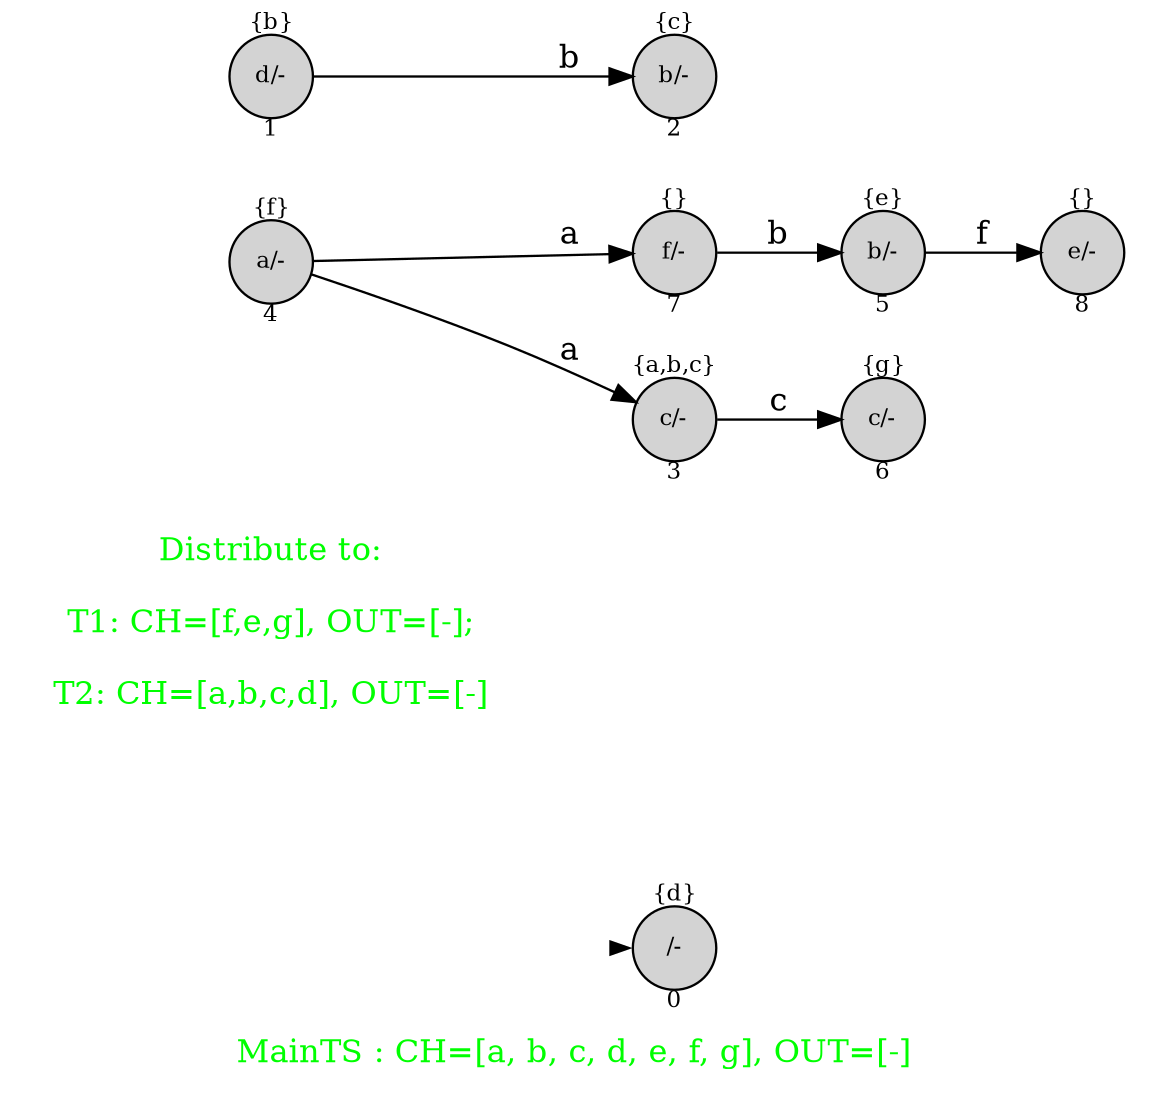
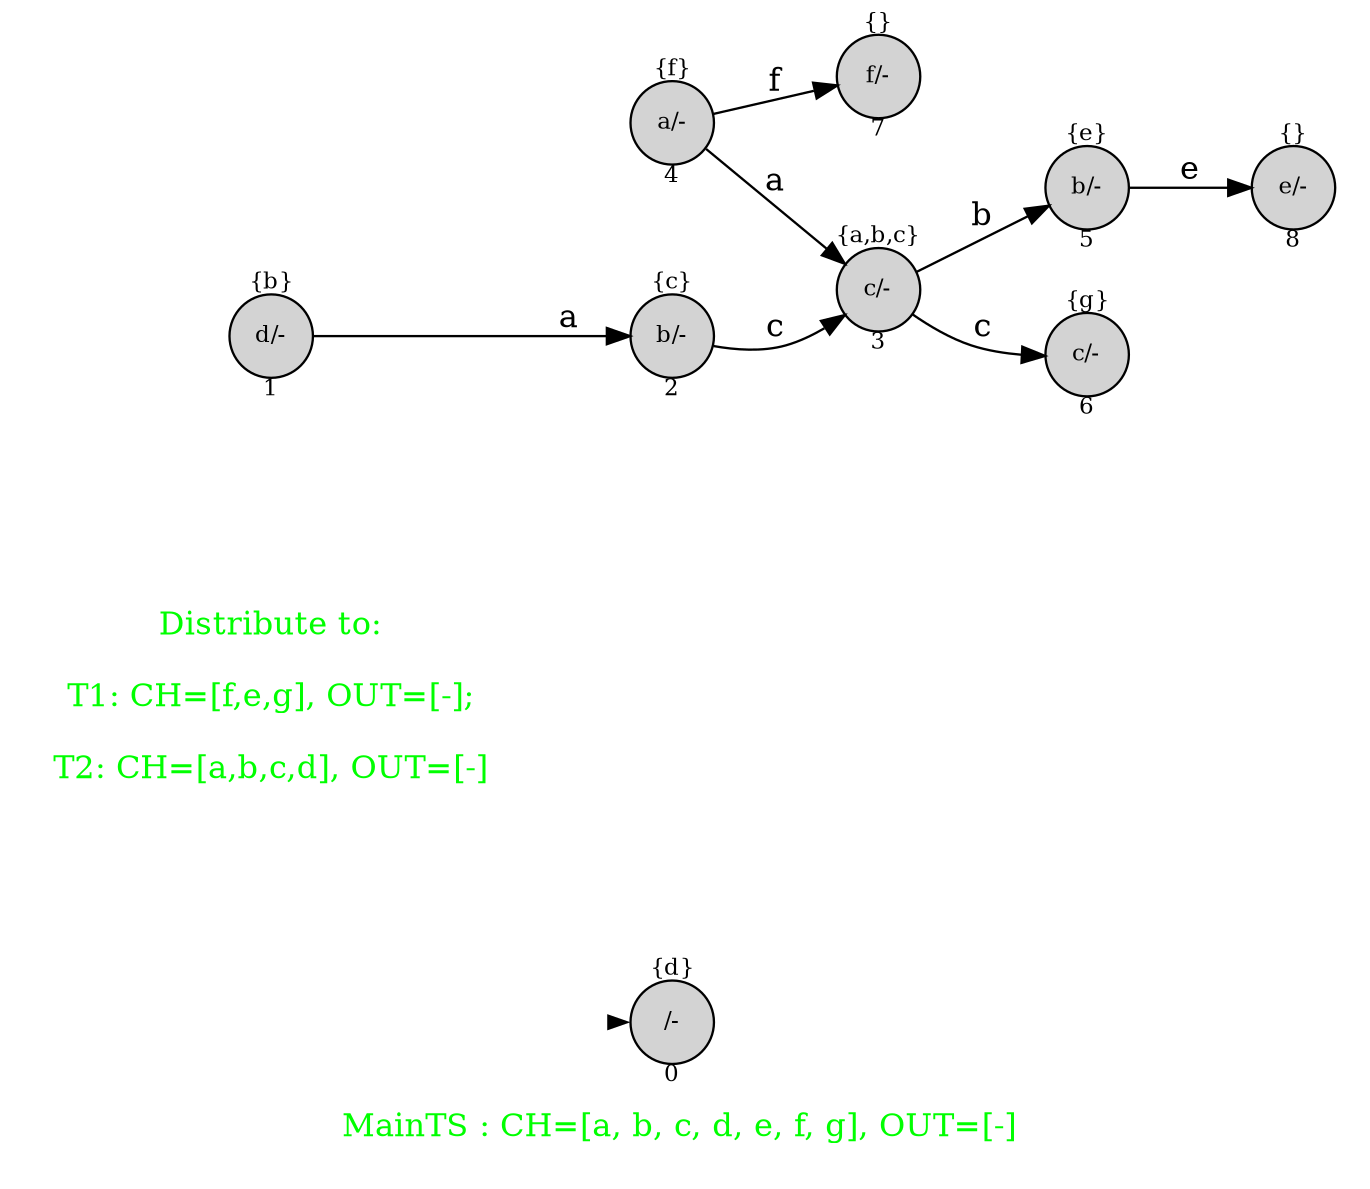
  digraph {
    fontcolor=green
    fontname="DejaVu Serif"
    fontsize=14
    label="\nMainTS : CH=[a, b, c, d, e, f, g], OUT=[-] "
    nodesep=0.5
    rankdir=LR
    ranksep=0.6
    node [fixedsize=true fontname="DejaVu Serif" fontsize=10 shape=circle style=filled]
    edge [fontname="DejaVu Serif"]
    init [shape=point style=invis]
    n2 [label="{d}\n\n/-\n\n0"]
    n3 [fixedsize=false fontcolor=green fontsize=14 label="Distribute to:\n\nT1: CH=[f,e,g], OUT=[-];\n\nT2: CH=[a,b,c,d], OUT=[-]" peripheries=0 shape=square style=""]
    n4 [label="{f}\n\na/-\n\n4"]
    n5 [label="{}\n\nf/-\n\n7"]
    n6 [label="{a,b,c}\n\nc/-\n\n3"]
    n7 [label="{}\n\ne/-\n\n8"]
    n8 [label="{e}\n\nb/-\n\n5"]
    n9 [label="{g}\n\nc/-\n\n6"]
    n10 [label="{c}\n\nb/-\n\n2"]
    n11 [label="{b}\n\nd/-\n\n1"]
    init -> n2 [penwidth=0]
-   n4 -> n5 [label=a]
+   n4 -> n5 [label=f]
    n4 -> n6 [label=a]
-   n5 -> n8 [label=b]
+   n6 -> n8 [label=b]
    n6 -> n9 [label=c]
-   n8 -> n7 [label=f]
-   n11 -> n10 [label=b]
+   n8 -> n7 [label=e]
+   n10 -> n6 [label=c]
+   n11 -> n10 [label=a]
  }
